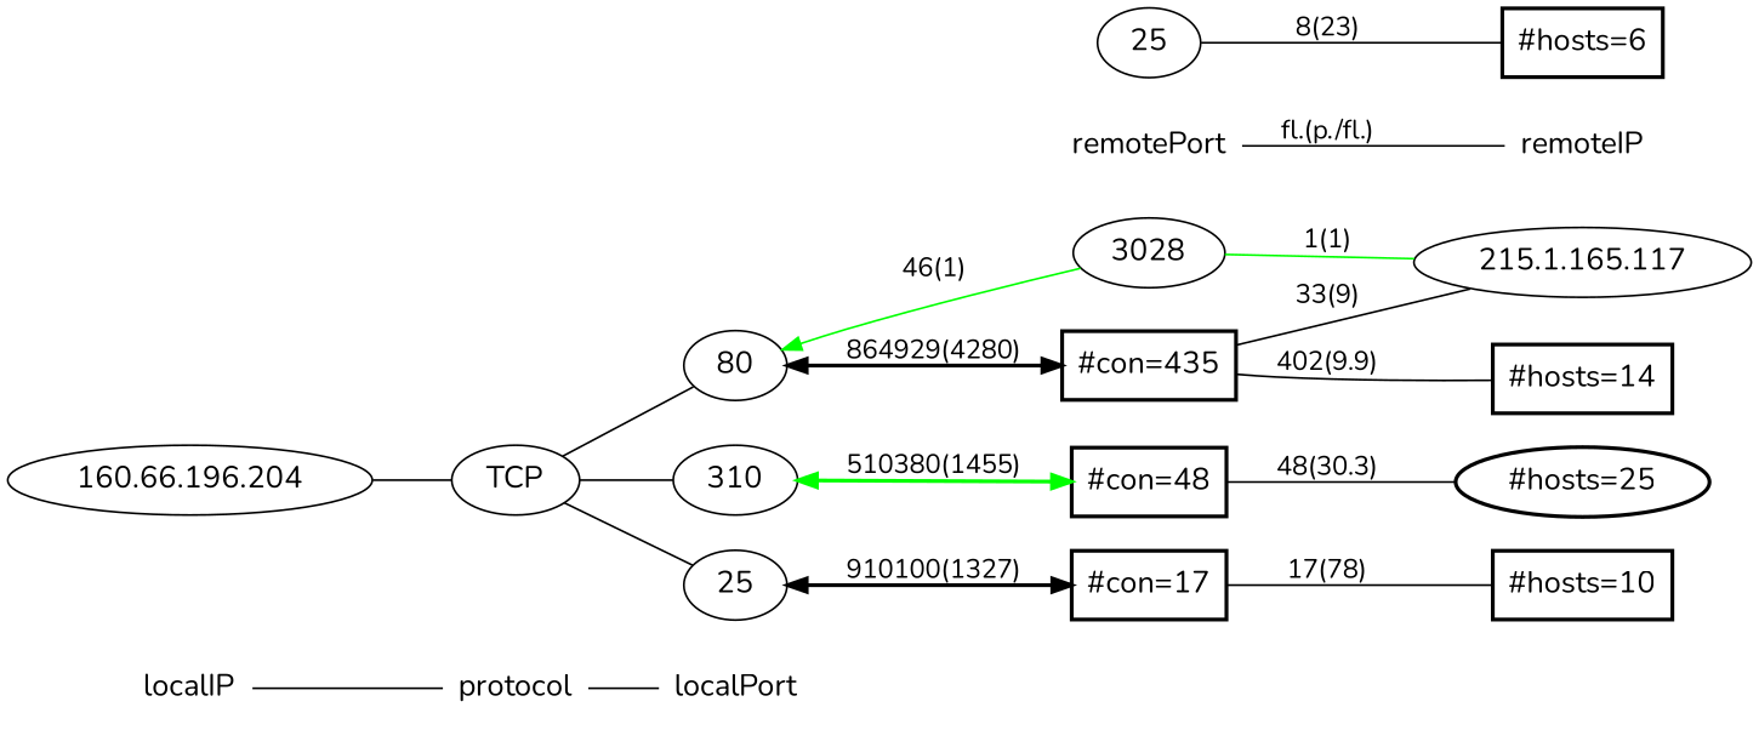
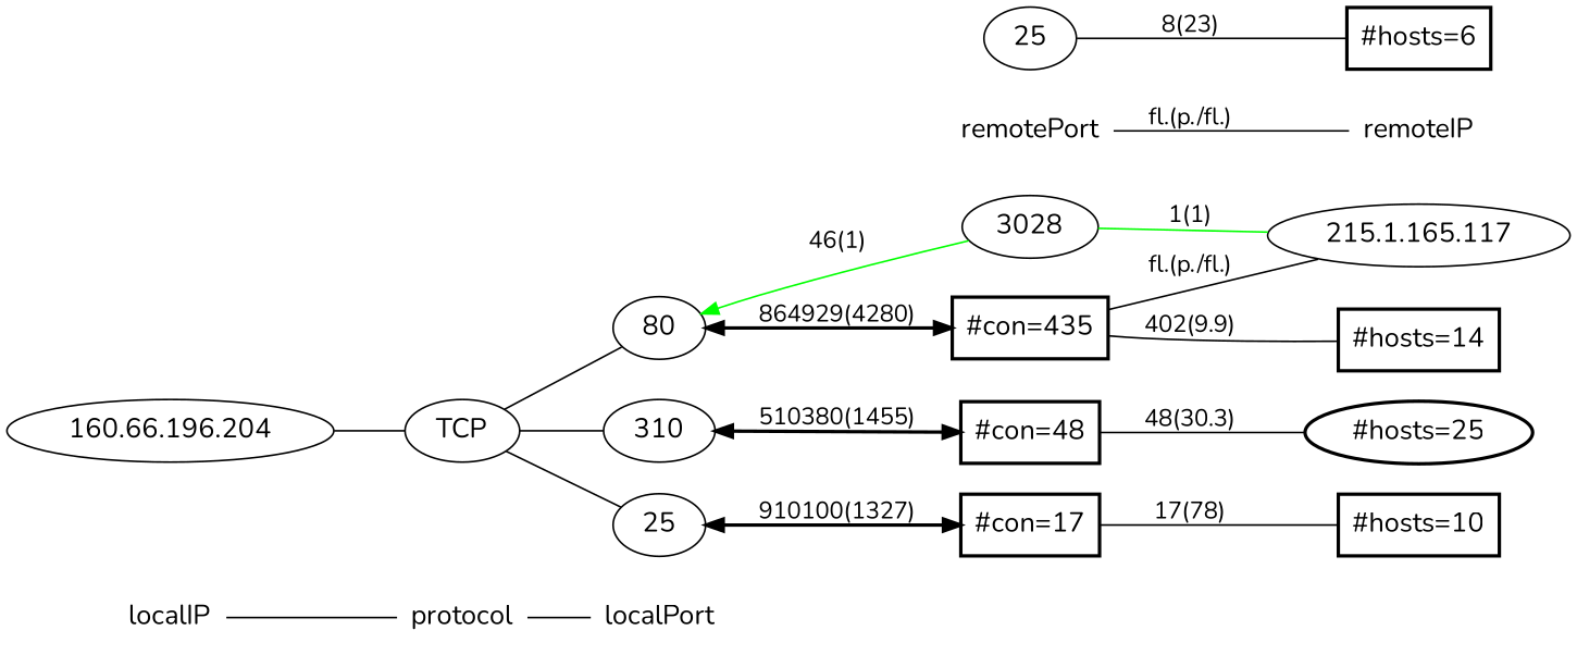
  graph {
    fontname=Nunito
    rankdir=LR
    node [fontname=Nunito fontsize=16 shape=ellipse]
    edge [fontname=Nunito]
    localIP [shape=plaintext]
    n2 [label="160.66.196.204"]
    protocol [shape=plaintext]
    n4 [label=TCP]
    localPort [shape=plaintext]
    n6 [label=80]
    n7 [label=310]
    n8 [label=25]
    remotePort [shape=plaintext]
    n10 [label=3028]
    n11 [label=25]
    n12 [label="#con=435" shape=box style=bold]
    n13 [label="#con=48" shape=box style=bold]
    n14 [label="#con=17" shape=box style=bold]
    remoteIP [shape=plaintext]
    n16 [label="215.1.165.117"]
    n17 [label="#hosts=6" shape=box style=bold]
    n18 [label="#hosts=14" shape=box style=bold]
    n19 [label="#hosts=25" style=bold]
    n20 [label="#hosts=10" shape=box style=bold]
    subgraph sub_1 {
      rank=same
      localIP
      n2
    }
    subgraph sub_2 {
      rank=same
      protocol
      n4
    }
    subgraph sub_3 {
      rank=same
      localPort
      n6
      n7
      n8
    }
    subgraph sub_4 {
      rank=same
      remotePort
      n10
      n11
      n12
      n13
      n14
    }
    subgraph sub_5 {
      rank=same
      remoteIP
      n16
      n17
      n18
      n19
      n20
    }
    localIP -- protocol
    n2 -- n4
    protocol -- localPort
    n4 -- n6
    n4 -- n7
    n4 -- n8
    n6 -- n10 [color=green dir=back label="46(1)"]
    n6 -- n12 [dir=both label="864929(4280)" style=bold]
-   n7 -- n13 [dir=both label="510380(1455)" style=bold color=green]
+   n7 -- n13 [dir=both label="510380(1455)" style=bold]
    n8 -- n14 [dir=both label="910100(1327)" style=bold]
    remotePort -- remoteIP [label="fl.(p./fl.)"]
    n10 -- n16 [color=green label="1(1)"]
    n11 -- n17 [label="8(23)"]
-   n12 -- n16 [label="33(9)"]
+   n12 -- n16 [label="fl.(p./fl.)"]
    n12 -- n18 [label="402(9.9)"]
    n13 -- n19 [label="48(30.3)"]
    n14 -- n20 [label="17(78)"]
  }
